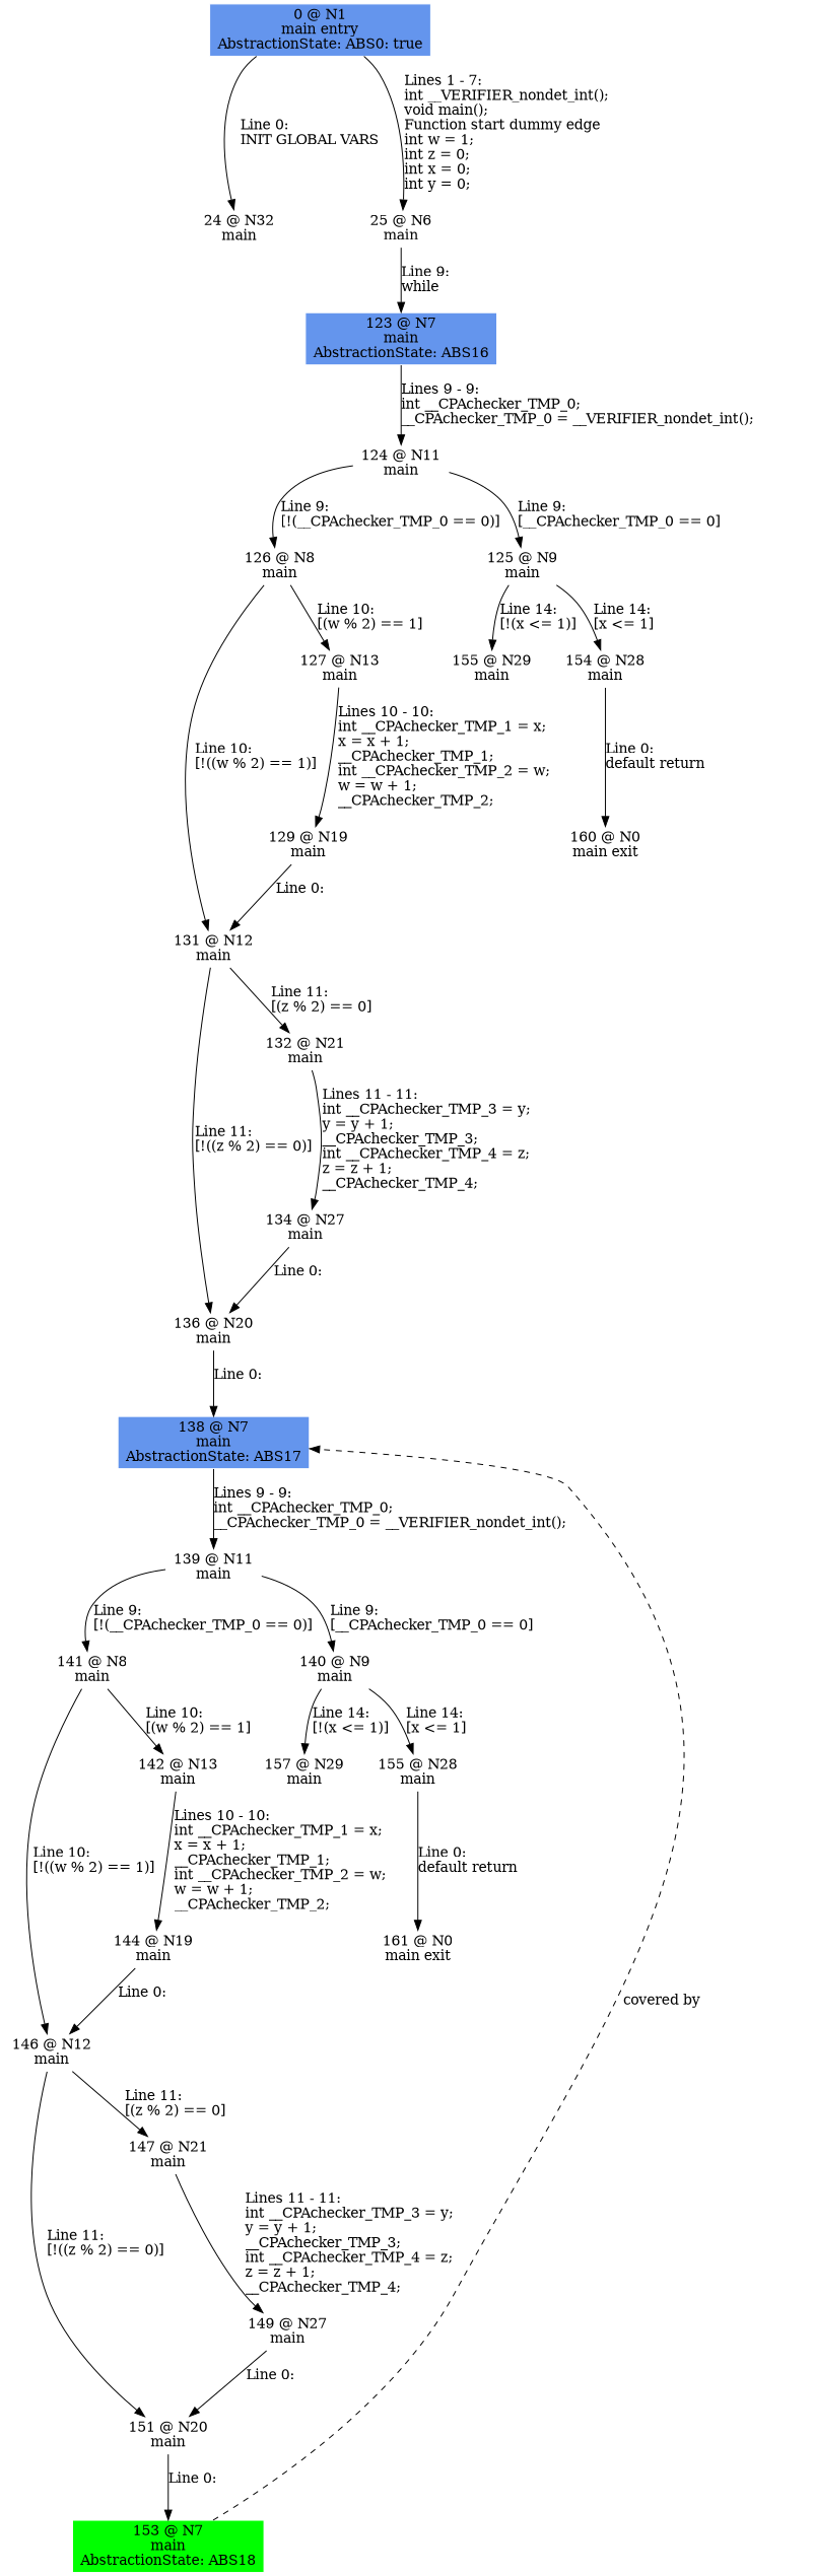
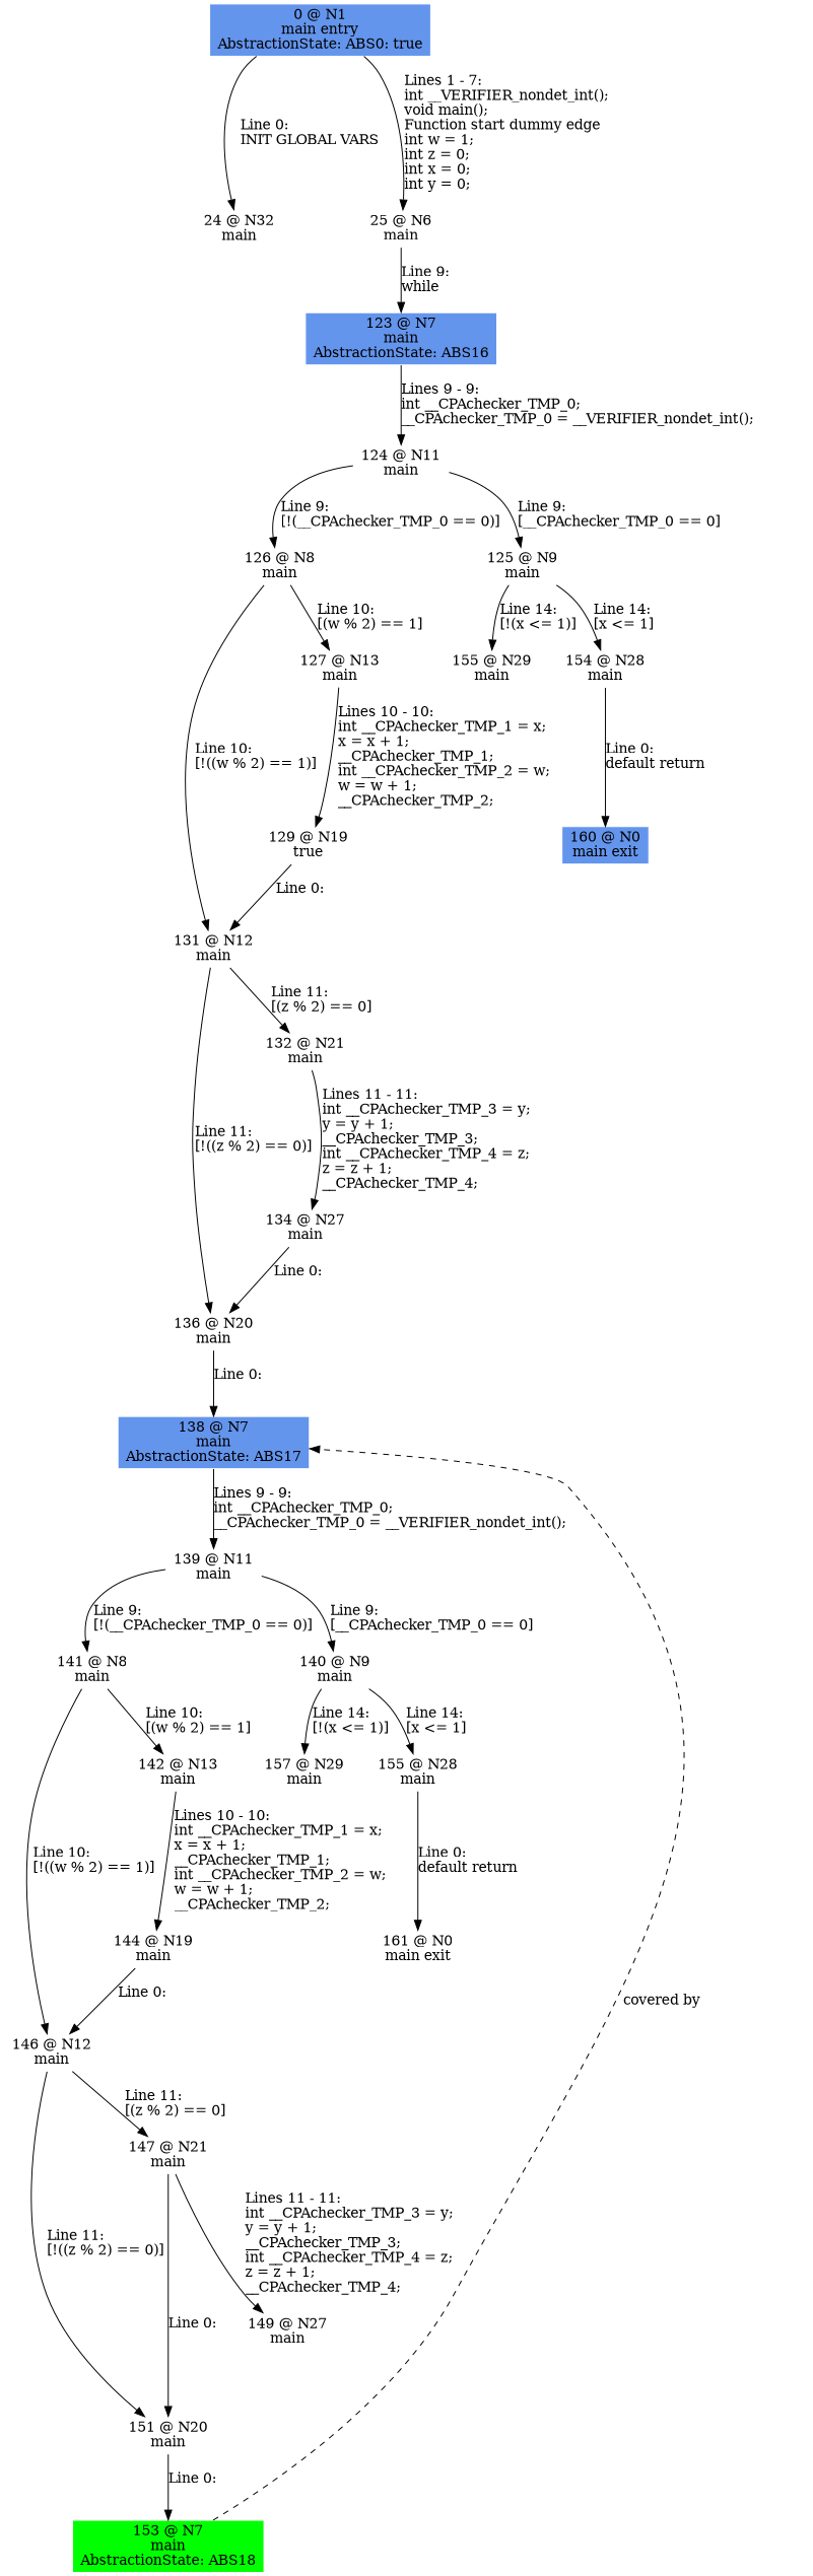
  digraph {
    node [color=white shape=box style=filled]
    n1 [fillcolor=cornflowerblue label="0 @ N1\nmain entry\nAbstractionState: ABS0: true\n"]
    n2 [label="24 @ N32\nmain\n"]
    n3 [label="25 @ N6\nmain\n"]
    n4 [fillcolor=cornflowerblue label="123 @ N7\nmain\nAbstractionState: ABS16\n"]
    n5 [label="124 @ N11\nmain\n"]
    n6 [label="126 @ N8\nmain\n"]
    n7 [label="125 @ N9\nmain\n"]
    n8 [label="131 @ N12\nmain\n"]
    n9 [label="127 @ N13\nmain\n"]
    n10 [label="155 @ N29\nmain\n"]
    n11 [label="154 @ N28\nmain\n"]
    n12 [label="136 @ N20\nmain\n"]
    n13 [label="132 @ N21\nmain\n"]
-   n14 [label="129 @ N19\nmain\n"]
+   n14 [label="129 @ N19\ntrue\n"]
    n15 [fillcolor=cornflowerblue label="138 @ N7\nmain\nAbstractionState: ABS17\n"]
    n16 [label="134 @ N27\nmain\n"]
    n17 [label="139 @ N11\nmain\n"]
    n18 [label="141 @ N8\nmain\n"]
    n19 [label="140 @ N9\nmain\n"]
    n20 [label="146 @ N12\nmain\n"]
    n21 [label="142 @ N13\nmain\n"]
    n22 [label="157 @ N29\nmain\n"]
    n23 [label="155 @ N28\nmain\n"]
    n24 [label="151 @ N20\nmain\n"]
    n25 [label="147 @ N21\nmain\n"]
    n26 [label="144 @ N19\nmain\n"]
    n27 [fillcolor=green label="153 @ N7\nmain\nAbstractionState: ABS18\n"]
    n28 [label="149 @ N27\nmain\n"]
    n29 [label="161 @ N0\nmain exit\n"]
-   n30 [label="160 @ N0\nmain exit\n"]
+   n30 [label="160 @ N0\nmain exit\n" fillcolor=cornflowerblue]
    n1 -> n2 [label="Line 0: \lINIT GLOBAL VARS\l"]
    n1 -> n3 [label="Lines 1 - 7: \lint __VERIFIER_nondet_int();\lvoid main();\lFunction start dummy edge\lint w = 1;\lint z = 0;\lint x = 0;\lint y = 0;\l"]
    n3 -> n4 [label="Line 9: \lwhile\l"]
    n4 -> n5 [label="Lines 9 - 9: \lint __CPAchecker_TMP_0;\l__CPAchecker_TMP_0 = __VERIFIER_nondet_int();\l"]
    n5 -> n6 [label="Line 9: \l[!(__CPAchecker_TMP_0 == 0)]\l"]
    n5 -> n7 [label="Line 9: \l[__CPAchecker_TMP_0 == 0]\l"]
    n6 -> n8 [label="Line 10: \l[!((w % 2) == 1)]\l"]
    n6 -> n9 [label="Line 10: \l[(w % 2) == 1]\l"]
    n7 -> n10 [label="Line 14: \l[!(x <= 1)]\l"]
    n7 -> n11 [label="Line 14: \l[x <= 1]\l"]
    n8 -> n12 [label="Line 11: \l[!((z % 2) == 0)]\l"]
    n8 -> n13 [label="Line 11: \l[(z % 2) == 0]\l"]
    n9 -> n14 [label="Lines 10 - 10: \lint __CPAchecker_TMP_1 = x;\lx = x + 1;\l__CPAchecker_TMP_1;\lint __CPAchecker_TMP_2 = w;\lw = w + 1;\l__CPAchecker_TMP_2;\l"]
    n11 -> n30 [label="Line 0: \ldefault return\l"]
    n12 -> n15 [label="Line 0: \l\l"]
    n13 -> n16 [label="Lines 11 - 11: \lint __CPAchecker_TMP_3 = y;\ly = y + 1;\l__CPAchecker_TMP_3;\lint __CPAchecker_TMP_4 = z;\lz = z + 1;\l__CPAchecker_TMP_4;\l"]
    n14 -> n8 [label="Line 0: \l\l"]
    n15 -> n17 [label="Lines 9 - 9: \lint __CPAchecker_TMP_0;\l__CPAchecker_TMP_0 = __VERIFIER_nondet_int();\l"]
    n16 -> n12 [label="Line 0: \l\l"]
    n17 -> n18 [label="Line 9: \l[!(__CPAchecker_TMP_0 == 0)]\l"]
    n17 -> n19 [label="Line 9: \l[__CPAchecker_TMP_0 == 0]\l"]
    n18 -> n20 [label="Line 10: \l[!((w % 2) == 1)]\l"]
    n18 -> n21 [label="Line 10: \l[(w % 2) == 1]\l"]
    n19 -> n22 [label="Line 14: \l[!(x <= 1)]\l"]
    n19 -> n23 [label="Line 14: \l[x <= 1]\l"]
    n20 -> n24 [label="Line 11: \l[!((z % 2) == 0)]\l"]
    n20 -> n25 [label="Line 11: \l[(z % 2) == 0]\l"]
    n21 -> n26 [label="Lines 10 - 10: \lint __CPAchecker_TMP_1 = x;\lx = x + 1;\l__CPAchecker_TMP_1;\lint __CPAchecker_TMP_2 = w;\lw = w + 1;\l__CPAchecker_TMP_2;\l"]
    n23 -> n29 [label="Line 0: \ldefault return\l"]
    n24 -> n27 [label="Line 0: \l\l"]
    n25 -> n28 [label="Lines 11 - 11: \lint __CPAchecker_TMP_3 = y;\ly = y + 1;\l__CPAchecker_TMP_3;\lint __CPAchecker_TMP_4 = z;\lz = z + 1;\l__CPAchecker_TMP_4;\l"]
    n26 -> n20 [label="Line 0: \l\l"]
    n27 -> n15 [label="covered by" style=dashed weight=0]
-   n28 -> n24 [label="Line 0: \l\l"]
+   n25 -> n24 [label="Line 0: \l\l"]
  }
